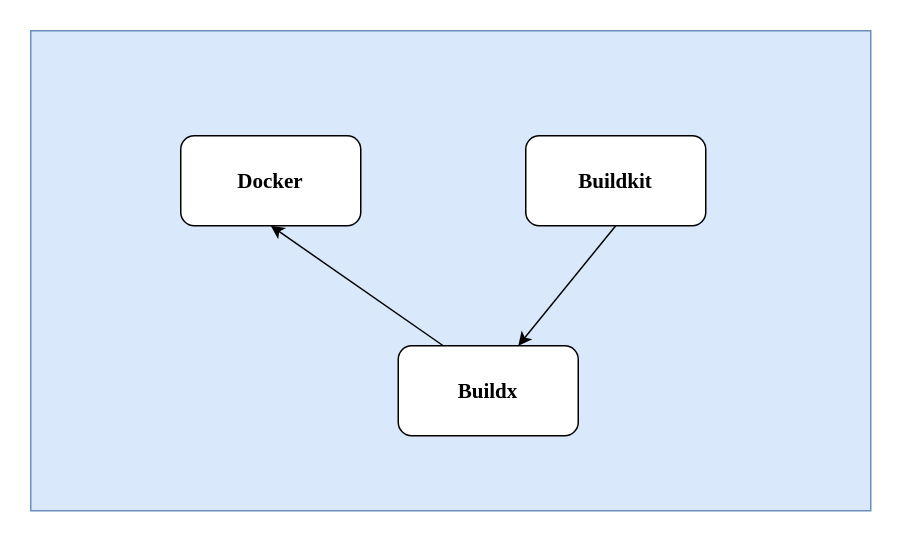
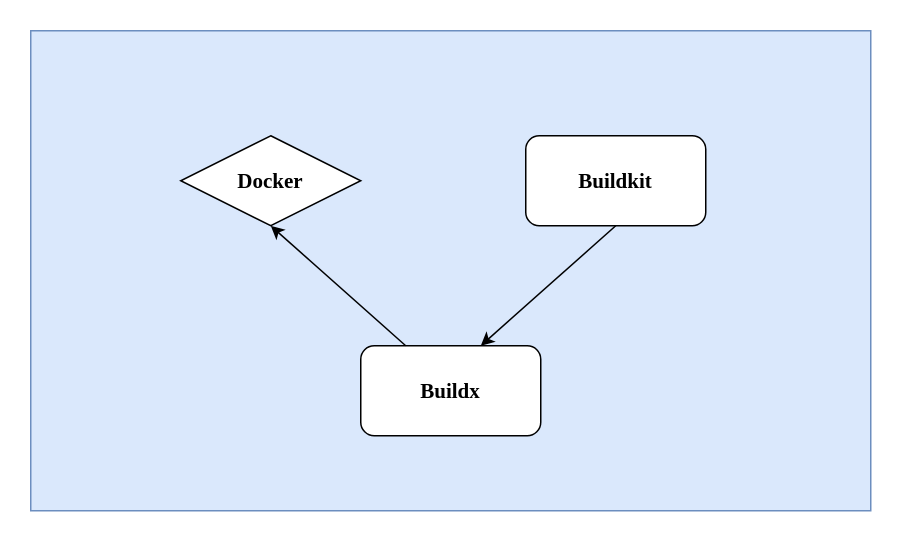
  <mxCell id="0" />
  <mxCell id="1" parent="0" />
  <mxCell id="2" value="" style="rounded=0;whiteSpace=wrap;html=1;fillColor=#dae8fc;strokeColor=#6c8ebf;" parent="1" vertex="1"><mxGeometry x="20" y="20" width="560" height="320" as="geometry" /></mxCell>
- <mxCell id="3" value="&lt;h3&gt;&lt;font face=&quot;Times New Roman&quot;&gt;Docker&lt;/font&gt;&lt;/h3&gt;" style="rounded=1;whiteSpace=wrap;html=1;" parent="1" vertex="1"><mxGeometry x="120" y="90" width="120" height="60" as="geometry" /></mxCell>
+ <mxCell id="3" value="&lt;h3&gt;&lt;font face=&quot;Times New Roman&quot;&gt;Docker&lt;/font&gt;&lt;/h3&gt;" style="rhombus;whiteSpace=wrap;html=1;" parent="1" vertex="1"><mxGeometry x="120" y="90" width="120" height="60" as="geometry" /></mxCell>
  <mxCell id="4" value="&lt;h3&gt;&lt;font face=&quot;Times New Roman&quot;&gt;Buildkit&lt;/font&gt;&lt;/h3&gt;" style="rounded=1;whiteSpace=wrap;html=1;" parent="1" vertex="1"><mxGeometry x="350" y="90" width="120" height="60" as="geometry" /></mxCell>
- <mxCell id="5" value="&lt;h3&gt;&lt;font face=&quot;Times New Roman&quot;&gt;Buildx&lt;/font&gt;&lt;/h3&gt;" style="rounded=1;whiteSpace=wrap;html=1;" parent="1" vertex="1"><mxGeometry x="265" y="230" width="120" height="60" as="geometry" /></mxCell>
+ <mxCell id="5" value="&lt;h3&gt;&lt;font face=&quot;Times New Roman&quot;&gt;Buildx&lt;/font&gt;&lt;/h3&gt;" style="rounded=1;whiteSpace=wrap;html=1;" parent="1" vertex="1"><mxGeometry x="240" y="230" width="120" height="60" as="geometry" /></mxCell>
  <mxCell id="6" value="" style="endArrow=classic;html=1;rounded=0;fontFamily=Times New Roman;entryX=0.667;entryY=0;entryDx=0;entryDy=0;entryPerimeter=0;exitX=0.5;exitY=1;exitDx=0;exitDy=0;" parent="1" source="4" target="5" edge="1"><mxGeometry width="50" height="50" relative="1" as="geometry"><mxPoint x="350" y="205" as="sourcePoint" /><mxPoint x="400" y="155" as="targetPoint" /></mxGeometry></mxCell>
  <mxCell id="7" value="" style="endArrow=classic;html=1;rounded=0;fontFamily=Times New Roman;entryX=0.5;entryY=1;entryDx=0;entryDy=0;exitX=0.25;exitY=0;exitDx=0;exitDy=0;" parent="1" source="5" target="3" edge="1"><mxGeometry width="50" height="50" relative="1" as="geometry"><mxPoint x="430" y="160" as="sourcePoint" /><mxPoint x="330.04" y="240" as="targetPoint" /></mxGeometry></mxCell>
